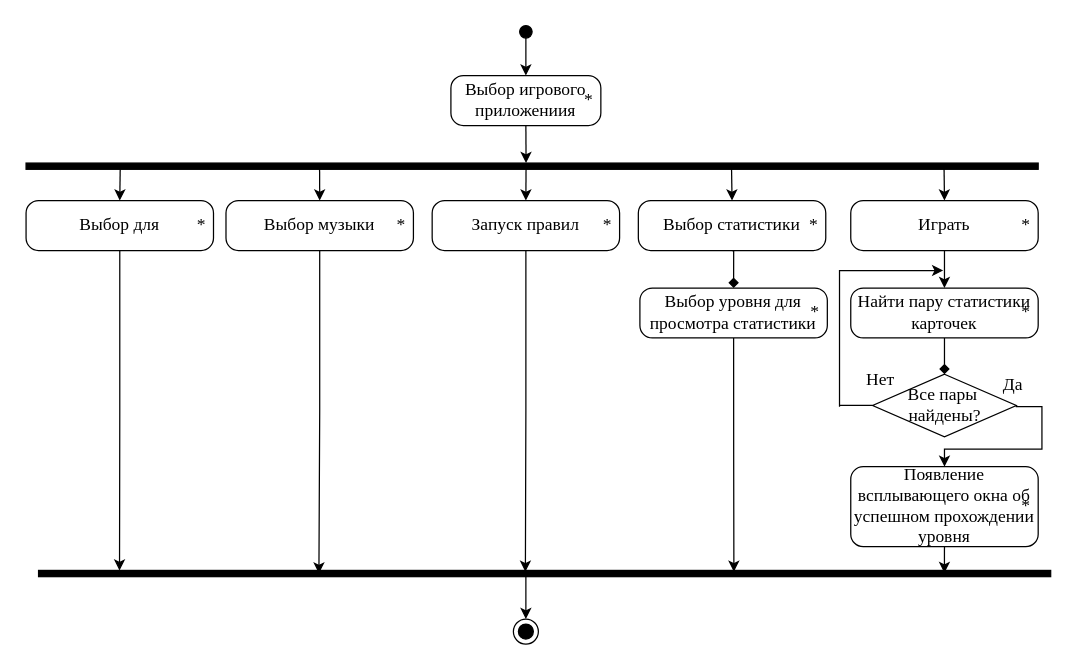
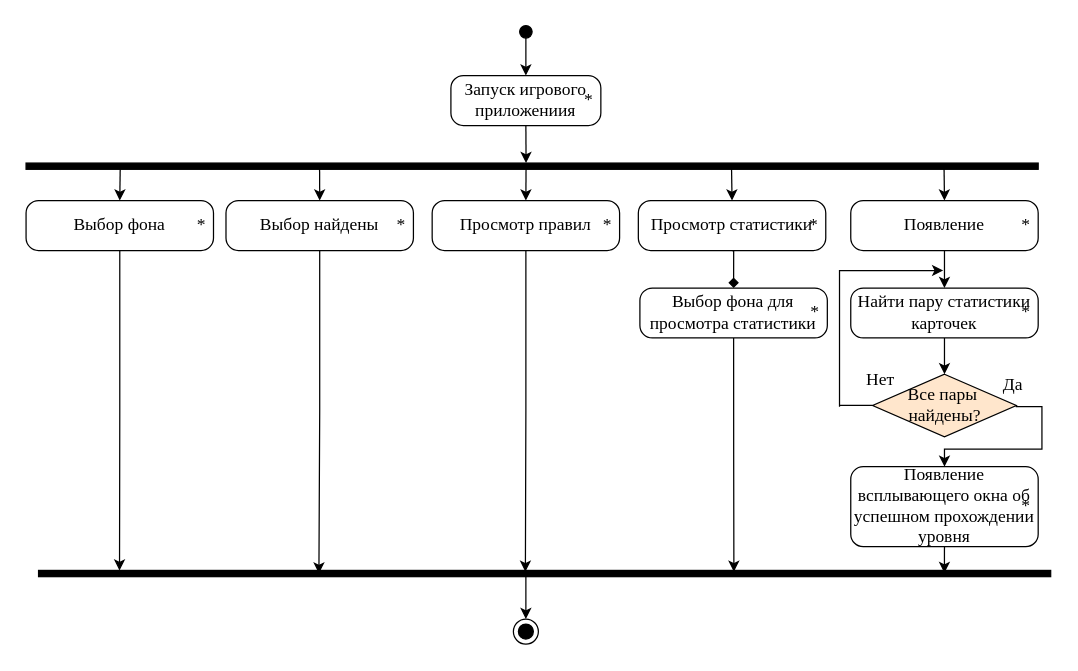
  <mxCell id="0" />
  <mxCell id="1" parent="0" />
  <mxCell id="2" style="edgeStyle=orthogonalEdgeStyle;rounded=0;orthogonalLoop=1;jettySize=auto;html=1;exitX=0.5;exitY=1;exitDx=0;exitDy=0;entryX=0.5;entryY=0;entryDx=0;entryDy=0;fontFamily=ISOCPEUR;fontSize=14;" parent="1" source="3" target="5" edge="1"><mxGeometry relative="1" as="geometry" /></mxCell>
  <mxCell id="3" value="" style="ellipse;fillColor=strokeColor;html=1;fontFamily=ISOCPEUR;fontSize=14;" parent="1" vertex="1"><mxGeometry x="415" y="20" width="10" height="10" as="geometry" /></mxCell>
  <mxCell id="4" style="edgeStyle=orthogonalEdgeStyle;rounded=0;orthogonalLoop=1;jettySize=auto;html=1;exitX=0.5;exitY=1;exitDx=0;exitDy=0;fontFamily=ISOCPEUR;fontSize=14;" parent="1" source="5" edge="1"><mxGeometry relative="1" as="geometry"><mxPoint x="420.146" y="130" as="targetPoint" /></mxGeometry></mxCell>
- <mxCell id="5" value="Выбор игрового приложениия" style="html=1;dashed=0;rounded=1;absoluteArcSize=1;arcSize=20;verticalAlign=middle;align=center;whiteSpace=wrap;fontFamily=ISOCPEUR;fontSize=14;" parent="1" vertex="1"><mxGeometry x="360" y="60" width="120" height="40" as="geometry" /></mxCell>
+ <mxCell id="5" value="Запуск игрового приложениия" style="html=1;dashed=0;rounded=1;absoluteArcSize=1;arcSize=20;verticalAlign=middle;align=center;whiteSpace=wrap;fontFamily=ISOCPEUR;fontSize=14;" parent="1" vertex="1"><mxGeometry x="360" y="60" width="120" height="40" as="geometry" /></mxCell>
  <mxCell id="6" value="*" style="text;resizeWidth=0;resizeHeight=0;points=[];part=1;verticalAlign=middle;align=center;html=1;fontFamily=ISOCPEUR;fontSize=14;" parent="5" vertex="1"><mxGeometry x="1" y="0.5" width="20" height="20" relative="1" as="geometry"><mxPoint x="-20" y="-10" as="offset" /></mxGeometry></mxCell>
  <mxCell id="7" value="" style="html=1;points=[];perimeter=orthogonalPerimeter;fillColor=strokeColor;direction=south;fontFamily=ISOCPEUR;fontSize=14;" parent="1" vertex="1"><mxGeometry x="20" y="130" width="810" height="5" as="geometry" /></mxCell>
- <mxCell id="8" value="Выбор для" style="html=1;dashed=0;rounded=1;absoluteArcSize=1;arcSize=20;verticalAlign=middle;align=center;whiteSpace=wrap;fontFamily=ISOCPEUR;fontSize=14;" parent="1" vertex="1"><mxGeometry x="20" y="160" width="150" height="40" as="geometry" /></mxCell>
+ <mxCell id="8" value="Выбор фона" style="html=1;dashed=0;rounded=1;absoluteArcSize=1;arcSize=20;verticalAlign=middle;align=center;whiteSpace=wrap;fontFamily=ISOCPEUR;fontSize=14;" parent="1" vertex="1"><mxGeometry x="20" y="160" width="150" height="40" as="geometry" /></mxCell>
  <mxCell id="9" value="*" style="text;resizeWidth=0;resizeHeight=0;points=[];part=1;verticalAlign=middle;align=center;html=1;fontFamily=ISOCPEUR;fontSize=14;" parent="8" vertex="1"><mxGeometry x="1" y="0.5" width="20" height="20" relative="1" as="geometry"><mxPoint x="-20" y="-10" as="offset" /></mxGeometry></mxCell>
- <mxCell id="10" value="Выбор музыки" style="html=1;dashed=0;rounded=1;absoluteArcSize=1;arcSize=20;verticalAlign=middle;align=center;whiteSpace=wrap;fontFamily=ISOCPEUR;fontSize=14;" parent="1" vertex="1"><mxGeometry x="180" y="160" width="150" height="40" as="geometry" /></mxCell>
+ <mxCell id="10" value="Выбор найдены" style="html=1;dashed=0;rounded=1;absoluteArcSize=1;arcSize=20;verticalAlign=middle;align=center;whiteSpace=wrap;fontFamily=ISOCPEUR;fontSize=14;" parent="1" vertex="1"><mxGeometry x="180" y="160" width="150" height="40" as="geometry" /></mxCell>
  <mxCell id="11" value="*" style="text;resizeWidth=0;resizeHeight=0;points=[];part=1;verticalAlign=middle;align=center;html=1;fontFamily=ISOCPEUR;fontSize=14;" parent="10" vertex="1"><mxGeometry x="1" y="0.5" width="20" height="20" relative="1" as="geometry"><mxPoint x="-20" y="-10" as="offset" /></mxGeometry></mxCell>
- <mxCell id="12" value="Запуск правил" style="html=1;dashed=0;rounded=1;absoluteArcSize=1;arcSize=20;verticalAlign=middle;align=center;whiteSpace=wrap;fontFamily=ISOCPEUR;fontSize=14;" parent="1" vertex="1"><mxGeometry x="345" y="160" width="150" height="40" as="geometry" /></mxCell>
+ <mxCell id="12" value="Просмотр правил" style="html=1;dashed=0;rounded=1;absoluteArcSize=1;arcSize=20;verticalAlign=middle;align=center;whiteSpace=wrap;fontFamily=ISOCPEUR;fontSize=14;" parent="1" vertex="1"><mxGeometry x="345" y="160" width="150" height="40" as="geometry" /></mxCell>
  <mxCell id="13" value="*" style="text;resizeWidth=0;resizeHeight=0;points=[];part=1;verticalAlign=middle;align=center;html=1;fontFamily=ISOCPEUR;fontSize=14;" parent="12" vertex="1"><mxGeometry x="1" y="0.5" width="20" height="20" relative="1" as="geometry"><mxPoint x="-20" y="-10" as="offset" /></mxGeometry></mxCell>
  <mxCell id="14" style="edgeStyle=orthogonalEdgeStyle;rounded=0;orthogonalLoop=1;jettySize=auto;html=1;exitX=0.5;exitY=1;exitDx=0;exitDy=0;entryX=0.5;entryY=0;entryDx=0;entryDy=0;fontFamily=ISOCPEUR;fontSize=14;endArrow=diamond;" parent="1" source="15" target="17" edge="1"><mxGeometry relative="1" as="geometry" /></mxCell>
- <mxCell id="15" value="Выбор статистики" style="html=1;dashed=0;rounded=1;absoluteArcSize=1;arcSize=20;verticalAlign=middle;align=center;whiteSpace=wrap;fontFamily=ISOCPEUR;fontSize=14;" parent="1" vertex="1"><mxGeometry x="510" y="160" width="150" height="40" as="geometry" /></mxCell>
+ <mxCell id="15" value="Просмотр статистики" style="html=1;dashed=0;rounded=1;absoluteArcSize=1;arcSize=20;verticalAlign=middle;align=center;whiteSpace=wrap;fontFamily=ISOCPEUR;fontSize=14;" parent="1" vertex="1"><mxGeometry x="510" y="160" width="150" height="40" as="geometry" /></mxCell>
  <mxCell id="16" value="*" style="text;resizeWidth=0;resizeHeight=0;points=[];part=1;verticalAlign=middle;align=center;html=1;fontFamily=ISOCPEUR;fontSize=14;" parent="15" vertex="1"><mxGeometry x="1" y="0.5" width="20" height="20" relative="1" as="geometry"><mxPoint x="-20" y="-10" as="offset" /></mxGeometry></mxCell>
- <mxCell id="17" value="Выбор уровня для просмотра статистики" style="html=1;dashed=0;rounded=1;absoluteArcSize=1;arcSize=20;verticalAlign=middle;align=center;whiteSpace=wrap;fontFamily=ISOCPEUR;fontSize=14;" parent="1" vertex="1"><mxGeometry x="511.25" y="230" width="150" height="40" as="geometry" /></mxCell>
+ <mxCell id="17" value="Выбор фона для просмотра статистики" style="html=1;dashed=0;rounded=1;absoluteArcSize=1;arcSize=20;verticalAlign=middle;align=center;whiteSpace=wrap;fontFamily=ISOCPEUR;fontSize=14;" parent="1" vertex="1"><mxGeometry x="511.25" y="230" width="150" height="40" as="geometry" /></mxCell>
  <mxCell id="18" value="*" style="text;resizeWidth=0;resizeHeight=0;points=[];part=1;verticalAlign=middle;align=center;html=1;fontFamily=ISOCPEUR;fontSize=14;" parent="17" vertex="1"><mxGeometry x="1" y="0.5" width="20" height="20" relative="1" as="geometry"><mxPoint x="-20" y="-10" as="offset" /></mxGeometry></mxCell>
  <mxCell id="19" style="edgeStyle=orthogonalEdgeStyle;rounded=0;orthogonalLoop=1;jettySize=auto;html=1;exitX=0.5;exitY=1;exitDx=0;exitDy=0;entryX=0.5;entryY=0;entryDx=0;entryDy=0;fontFamily=ISOCPEUR;fontSize=14;" parent="1" source="20" target="38" edge="1"><mxGeometry relative="1" as="geometry" /></mxCell>
- <mxCell id="20" value="Играть" style="html=1;dashed=0;rounded=1;absoluteArcSize=1;arcSize=20;verticalAlign=middle;align=center;whiteSpace=wrap;fontFamily=ISOCPEUR;fontSize=14;" parent="1" vertex="1"><mxGeometry x="680" y="160" width="150" height="40" as="geometry" /></mxCell>
+ <mxCell id="20" value="Появление" style="html=1;dashed=0;rounded=1;absoluteArcSize=1;arcSize=20;verticalAlign=middle;align=center;whiteSpace=wrap;fontFamily=ISOCPEUR;fontSize=14;" parent="1" vertex="1"><mxGeometry x="680" y="160" width="150" height="40" as="geometry" /></mxCell>
  <mxCell id="21" value="*" style="text;resizeWidth=0;resizeHeight=0;points=[];part=1;verticalAlign=middle;align=center;html=1;fontFamily=ISOCPEUR;fontSize=14;" parent="20" vertex="1"><mxGeometry x="1" y="0.5" width="20" height="20" relative="1" as="geometry"><mxPoint x="-20" y="-10" as="offset" /></mxGeometry></mxCell>
  <mxCell id="22" value="" style="ellipse;html=1;shape=endState;fillColor=strokeColor;fontFamily=ISOCPEUR;fontSize=14;" parent="1" vertex="1"><mxGeometry x="410" y="494.98" width="20" height="20" as="geometry" /></mxCell>
  <mxCell id="23" value="" style="html=1;points=[];perimeter=orthogonalPerimeter;fillColor=strokeColor;direction=south;fontFamily=ISOCPEUR;fontSize=14;" parent="1" vertex="1"><mxGeometry x="30" y="456" width="810" height="5" as="geometry" /></mxCell>
  <mxCell id="24" style="edgeStyle=orthogonalEdgeStyle;rounded=0;orthogonalLoop=1;jettySize=auto;html=1;exitX=0.5;exitY=0;exitDx=0;exitDy=0;entryX=1.004;entryY=0.907;entryDx=0;entryDy=0;entryPerimeter=0;endArrow=none;endFill=0;startArrow=classic;startFill=1;fontFamily=ISOCPEUR;fontSize=14;" parent="1" source="8" target="7" edge="1"><mxGeometry relative="1" as="geometry" /></mxCell>
  <mxCell id="25" style="edgeStyle=orthogonalEdgeStyle;rounded=0;orthogonalLoop=1;jettySize=auto;html=1;exitX=0.5;exitY=0;exitDx=0;exitDy=0;entryX=0.618;entryY=0.71;entryDx=0;entryDy=0;entryPerimeter=0;endArrow=none;endFill=0;startArrow=classic;startFill=1;fontFamily=ISOCPEUR;fontSize=14;" parent="1" source="10" target="7" edge="1"><mxGeometry relative="1" as="geometry" /></mxCell>
  <mxCell id="26" style="edgeStyle=orthogonalEdgeStyle;rounded=0;orthogonalLoop=1;jettySize=auto;html=1;exitX=0.5;exitY=0;exitDx=0;exitDy=0;entryX=0.711;entryY=0.506;entryDx=0;entryDy=0;entryPerimeter=0;endArrow=none;endFill=0;startArrow=classic;startFill=1;fontFamily=ISOCPEUR;fontSize=14;" parent="1" source="12" target="7" edge="1"><mxGeometry relative="1" as="geometry" /></mxCell>
  <mxCell id="27" style="edgeStyle=orthogonalEdgeStyle;rounded=0;orthogonalLoop=1;jettySize=auto;html=1;exitX=0.5;exitY=0;exitDx=0;exitDy=0;entryX=0.554;entryY=0.303;entryDx=0;entryDy=0;entryPerimeter=0;endArrow=none;endFill=0;startArrow=classic;startFill=1;fontFamily=ISOCPEUR;fontSize=14;" parent="1" source="15" target="7" edge="1"><mxGeometry relative="1" as="geometry" /></mxCell>
  <mxCell id="28" style="edgeStyle=orthogonalEdgeStyle;rounded=0;orthogonalLoop=1;jettySize=auto;html=1;exitX=0.5;exitY=0;exitDx=0;exitDy=0;entryX=0.85;entryY=0.093;entryDx=0;entryDy=0;entryPerimeter=0;endArrow=none;endFill=0;startArrow=classic;startFill=1;fontFamily=ISOCPEUR;fontSize=14;" parent="1" source="20" target="7" edge="1"><mxGeometry relative="1" as="geometry" /></mxCell>
  <mxCell id="29" style="edgeStyle=orthogonalEdgeStyle;rounded=0;orthogonalLoop=1;jettySize=auto;html=1;exitX=0.5;exitY=0;exitDx=0;exitDy=0;entryX=0.804;entryY=0.5;entryDx=0;entryDy=0;entryPerimeter=0;endArrow=none;endFill=0;startArrow=classic;startFill=1;fontFamily=ISOCPEUR;fontSize=14;" parent="1" source="22" edge="1"><mxGeometry relative="1" as="geometry"><mxPoint x="420" y="459" as="targetPoint" /></mxGeometry></mxCell>
  <mxCell id="30" style="edgeStyle=orthogonalEdgeStyle;rounded=0;orthogonalLoop=1;jettySize=auto;html=1;exitX=0.5;exitY=1;exitDx=0;exitDy=0;entryX=0.032;entryY=0.92;entryDx=0;entryDy=0;entryPerimeter=0;fontFamily=ISOCPEUR;fontSize=14;" parent="1" source="8" target="23" edge="1"><mxGeometry relative="1" as="geometry" /></mxCell>
  <mxCell id="31" style="edgeStyle=orthogonalEdgeStyle;rounded=0;orthogonalLoop=1;jettySize=auto;html=1;exitX=0.5;exitY=1;exitDx=0;exitDy=0;entryX=0.5;entryY=0.723;entryDx=0;entryDy=0;entryPerimeter=0;fontFamily=ISOCPEUR;fontSize=14;" parent="1" source="10" target="23" edge="1"><mxGeometry relative="1" as="geometry" /></mxCell>
  <mxCell id="32" style="edgeStyle=orthogonalEdgeStyle;rounded=0;orthogonalLoop=1;jettySize=auto;html=1;exitX=0.5;exitY=1;exitDx=0;exitDy=0;entryX=0.233;entryY=0.519;entryDx=0;entryDy=0;entryPerimeter=0;fontFamily=ISOCPEUR;fontSize=14;" parent="1" source="12" target="23" edge="1"><mxGeometry relative="1" as="geometry" /></mxCell>
  <mxCell id="33" style="edgeStyle=orthogonalEdgeStyle;rounded=0;orthogonalLoop=1;jettySize=auto;html=1;exitX=0.5;exitY=1;exitDx=0;exitDy=0;entryX=0.233;entryY=0.313;entryDx=0;entryDy=0;entryPerimeter=0;fontFamily=ISOCPEUR;fontSize=14;" parent="1" source="17" target="23" edge="1"><mxGeometry relative="1" as="geometry" /></mxCell>
  <mxCell id="34" style="edgeStyle=orthogonalEdgeStyle;rounded=0;orthogonalLoop=1;jettySize=auto;html=1;exitX=0;exitY=0.5;exitDx=0;exitDy=0;fontFamily=ISOCPEUR;fontSize=14;" parent="1" source="36" edge="1"><mxGeometry relative="1" as="geometry"><mxPoint x="754" y="216" as="targetPoint" /><Array as="points"><mxPoint x="671" y="325" /><mxPoint x="671" y="216" /><mxPoint x="739" y="216" /></Array></mxGeometry></mxCell>
  <mxCell id="35" style="edgeStyle=orthogonalEdgeStyle;rounded=0;orthogonalLoop=1;jettySize=auto;html=1;exitX=1;exitY=0.5;exitDx=0;exitDy=0;entryX=0.5;entryY=0;entryDx=0;entryDy=0;fontFamily=ISOCPEUR;fontSize=14;" parent="1" source="36" target="41" edge="1"><mxGeometry relative="1" as="geometry"><Array as="points"><mxPoint x="833" y="325" /><mxPoint x="833" y="359" /><mxPoint x="755" y="359" /></Array></mxGeometry></mxCell>
- <mxCell id="36" value="Все пары&amp;nbsp;&lt;div style=&quot;font-size: 14px;&quot;&gt;найдены?&lt;/div&gt;" style="rhombus;whiteSpace=wrap;html=1;fontFamily=ISOCPEUR;fontSize=14;" parent="1" vertex="1"><mxGeometry x="697.5" y="299" width="115" height="50" as="geometry" /></mxCell>
- <mxCell id="37" style="edgeStyle=orthogonalEdgeStyle;rounded=0;orthogonalLoop=1;jettySize=auto;html=1;exitX=0.5;exitY=1;exitDx=0;exitDy=0;entryX=0.5;entryY=0;entryDx=0;entryDy=0;fontFamily=ISOCPEUR;fontSize=14;endArrow=diamond;" parent="1" source="38" target="36" edge="1"><mxGeometry relative="1" as="geometry" /></mxCell>
+ <mxCell id="36" value="Все пары&amp;nbsp;&lt;div style=&quot;font-size: 14px;&quot;&gt;найдены?&lt;/div&gt;" style="rhombus;whiteSpace=wrap;html=1;fontFamily=ISOCPEUR;fontSize=14;fillColor=#ffe6cc;" parent="1" vertex="1"><mxGeometry x="697.5" y="299" width="115" height="50" as="geometry" /></mxCell>
+ <mxCell id="37" style="edgeStyle=orthogonalEdgeStyle;rounded=0;orthogonalLoop=1;jettySize=auto;html=1;exitX=0.5;exitY=1;exitDx=0;exitDy=0;entryX=0.5;entryY=0;entryDx=0;entryDy=0;fontFamily=ISOCPEUR;fontSize=14;" parent="1" source="38" target="36" edge="1"><mxGeometry relative="1" as="geometry" /></mxCell>
  <mxCell id="38" value="Найти пару статистики карточек" style="html=1;dashed=0;rounded=1;absoluteArcSize=1;arcSize=20;verticalAlign=middle;align=center;whiteSpace=wrap;fontFamily=ISOCPEUR;fontSize=14;" parent="1" vertex="1"><mxGeometry x="680" y="230" width="150" height="40" as="geometry" /></mxCell>
  <mxCell id="39" value="*" style="text;resizeWidth=0;resizeHeight=0;points=[];part=1;verticalAlign=middle;align=center;html=1;fontFamily=ISOCPEUR;fontSize=14;" parent="38" vertex="1"><mxGeometry x="1" y="0.5" width="20" height="20" relative="1" as="geometry"><mxPoint x="-20" y="-10" as="offset" /></mxGeometry></mxCell>
  <mxCell id="40" value="Нет" style="text;html=1;align=center;verticalAlign=middle;whiteSpace=wrap;rounded=0;fontFamily=ISOCPEUR;fontSize=14;" parent="1" vertex="1"><mxGeometry x="686" y="293" width="36" height="22" as="geometry" /></mxCell>
  <mxCell id="41" value="Появление всплывающего окна об успешном прохождении уровня" style="html=1;dashed=0;rounded=1;absoluteArcSize=1;arcSize=20;verticalAlign=middle;align=center;whiteSpace=wrap;fontFamily=ISOCPEUR;fontSize=14;" parent="1" vertex="1"><mxGeometry x="680" y="373" width="150" height="64" as="geometry" /></mxCell>
  <mxCell id="42" value="*" style="text;resizeWidth=0;resizeHeight=0;points=[];part=1;verticalAlign=middle;align=center;html=1;fontFamily=ISOCPEUR;fontSize=14;" parent="41" vertex="1"><mxGeometry x="1" y="0.5" width="20" height="20" relative="1" as="geometry"><mxPoint x="-20" y="-10" as="offset" /></mxGeometry></mxCell>
  <mxCell id="43" style="edgeStyle=orthogonalEdgeStyle;rounded=0;orthogonalLoop=1;jettySize=auto;html=1;exitX=0.5;exitY=1;exitDx=0;exitDy=0;entryX=0.427;entryY=0.105;entryDx=0;entryDy=0;entryPerimeter=0;fontFamily=ISOCPEUR;fontSize=14;" parent="1" source="41" target="23" edge="1"><mxGeometry relative="1" as="geometry" /></mxCell>
  <mxCell id="44" value="Да" style="text;html=1;align=center;verticalAlign=middle;whiteSpace=wrap;rounded=0;fontFamily=ISOCPEUR;fontSize=14;" parent="1" vertex="1"><mxGeometry x="780" y="293" width="60" height="30" as="geometry" /></mxCell>
